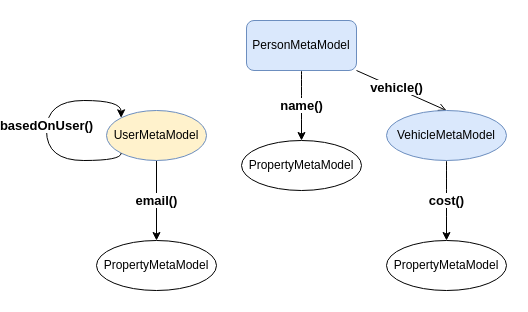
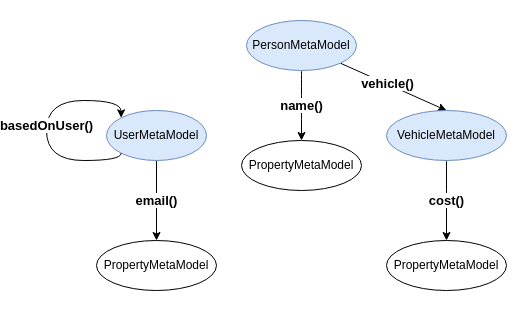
  <mxCell id="0" />
  <mxCell id="1" parent="0" />
- <mxCell id="2" style="rounded=0;orthogonalLoop=1;jettySize=auto;html=1;exitX=1;exitY=1;exitDx=0;exitDy=0;entryX=0.5;entryY=0;entryDx=0;entryDy=0;endArrow=open;" edge="1" parent="1" source="5" target="9"><mxGeometry relative="1" as="geometry" /></mxCell>
+ <mxCell id="2" style="rounded=0;orthogonalLoop=1;jettySize=auto;html=1;exitX=1;exitY=1;exitDx=0;exitDy=0;entryX=0.5;entryY=0;entryDx=0;entryDy=0;" edge="1" parent="1" source="5" target="9"><mxGeometry relative="1" as="geometry" /></mxCell>
  <mxCell id="3" value="vehicle()" style="edgeLabel;html=1;align=center;verticalAlign=middle;resizable=0;points=[];fontStyle=1;fontSize=13;" vertex="1" connectable="0" parent="2"><mxGeometry x="-0.124" y="1" relative="1" as="geometry"><mxPoint as="offset" /></mxGeometry></mxCell>
  <mxCell id="4" value="&lt;b&gt;name()&lt;/b&gt;" style="edgeStyle=orthogonalEdgeStyle;curved=1;rounded=0;orthogonalLoop=1;jettySize=auto;html=1;exitX=0.5;exitY=1;exitDx=0;exitDy=0;entryX=0.5;entryY=0;entryDx=0;entryDy=0;fontSize=13;" edge="1" parent="1" source="5" target="11"><mxGeometry relative="1" as="geometry" /></mxCell>
- <mxCell id="5" value="PersonMetaModel" style="whiteSpace=wrap;html=1;fillColor=#dae8fc;strokeColor=#6c8ebf;rounded=1;" vertex="1" parent="1"><mxGeometry x="220" y="20" width="110" height="50" as="geometry" /></mxCell>
+ <mxCell id="5" value="PersonMetaModel" style="ellipse;whiteSpace=wrap;html=1;fillColor=#dae8fc;strokeColor=#6c8ebf;" vertex="1" parent="1"><mxGeometry x="220" y="20" width="110" height="50" as="geometry" /></mxCell>
  <mxCell id="6" value="&lt;b&gt;email()&lt;/b&gt;" style="edgeStyle=none;rounded=0;orthogonalLoop=1;jettySize=auto;html=1;exitX=0.5;exitY=1;exitDx=0;exitDy=0;entryX=0.5;entryY=0;entryDx=0;entryDy=0;fontSize=13;" edge="1" parent="1" source="7" target="10"><mxGeometry relative="1" as="geometry" /></mxCell>
- <mxCell id="7" value="UserMetaModel" style="ellipse;whiteSpace=wrap;html=1;fillColor=#fff2cc;strokeColor=#6c8ebf;" vertex="1" parent="1"><mxGeometry x="80" y="110" width="100" height="50" as="geometry" /></mxCell>
+ <mxCell id="7" value="UserMetaModel" style="ellipse;whiteSpace=wrap;html=1;fillColor=#dae8fc;strokeColor=#6c8ebf;" vertex="1" parent="1"><mxGeometry x="80" y="110" width="100" height="50" as="geometry" /></mxCell>
  <mxCell id="8" value="&lt;b&gt;cost()&lt;/b&gt;" style="edgeStyle=orthogonalEdgeStyle;curved=1;rounded=0;orthogonalLoop=1;jettySize=auto;html=1;exitX=0.5;exitY=1;exitDx=0;exitDy=0;entryX=0.5;entryY=0;entryDx=0;entryDy=0;fontSize=13;" edge="1" parent="1" source="9" target="12"><mxGeometry relative="1" as="geometry" /></mxCell>
  <mxCell id="9" value="VehicleMetaModel" style="ellipse;whiteSpace=wrap;html=1;fillColor=#dae8fc;strokeColor=#6c8ebf;" vertex="1" parent="1"><mxGeometry x="360" y="110" width="120" height="50" as="geometry" /></mxCell>
  <mxCell id="10" value="PropertyMetaModel" style="ellipse;whiteSpace=wrap;html=1;" vertex="1" parent="1"><mxGeometry x="70" y="240" width="120" height="50" as="geometry" /></mxCell>
  <mxCell id="11" value="PropertyMetaModel" style="ellipse;whiteSpace=wrap;html=1;" vertex="1" parent="1"><mxGeometry x="215" y="140" width="120" height="50" as="geometry" /></mxCell>
  <mxCell id="12" value="PropertyMetaModel" style="ellipse;whiteSpace=wrap;html=1;" vertex="1" parent="1"><mxGeometry x="360" y="240" width="120" height="50" as="geometry" /></mxCell>
  <mxCell id="13" value="&lt;b&gt;basedOnUser()&lt;/b&gt;" style="edgeStyle=orthogonalEdgeStyle;curved=1;rounded=0;orthogonalLoop=1;jettySize=auto;html=1;exitX=0;exitY=1;exitDx=0;exitDy=0;entryX=0;entryY=0;entryDx=0;entryDy=0;fontSize=13;" edge="1" parent="1" source="7" target="7"><mxGeometry relative="1" as="geometry"><Array as="points"><mxPoint x="95" y="160" /><mxPoint x="20" y="160" /><mxPoint x="20" y="100" /><mxPoint x="95" y="100" /></Array></mxGeometry></mxCell>
